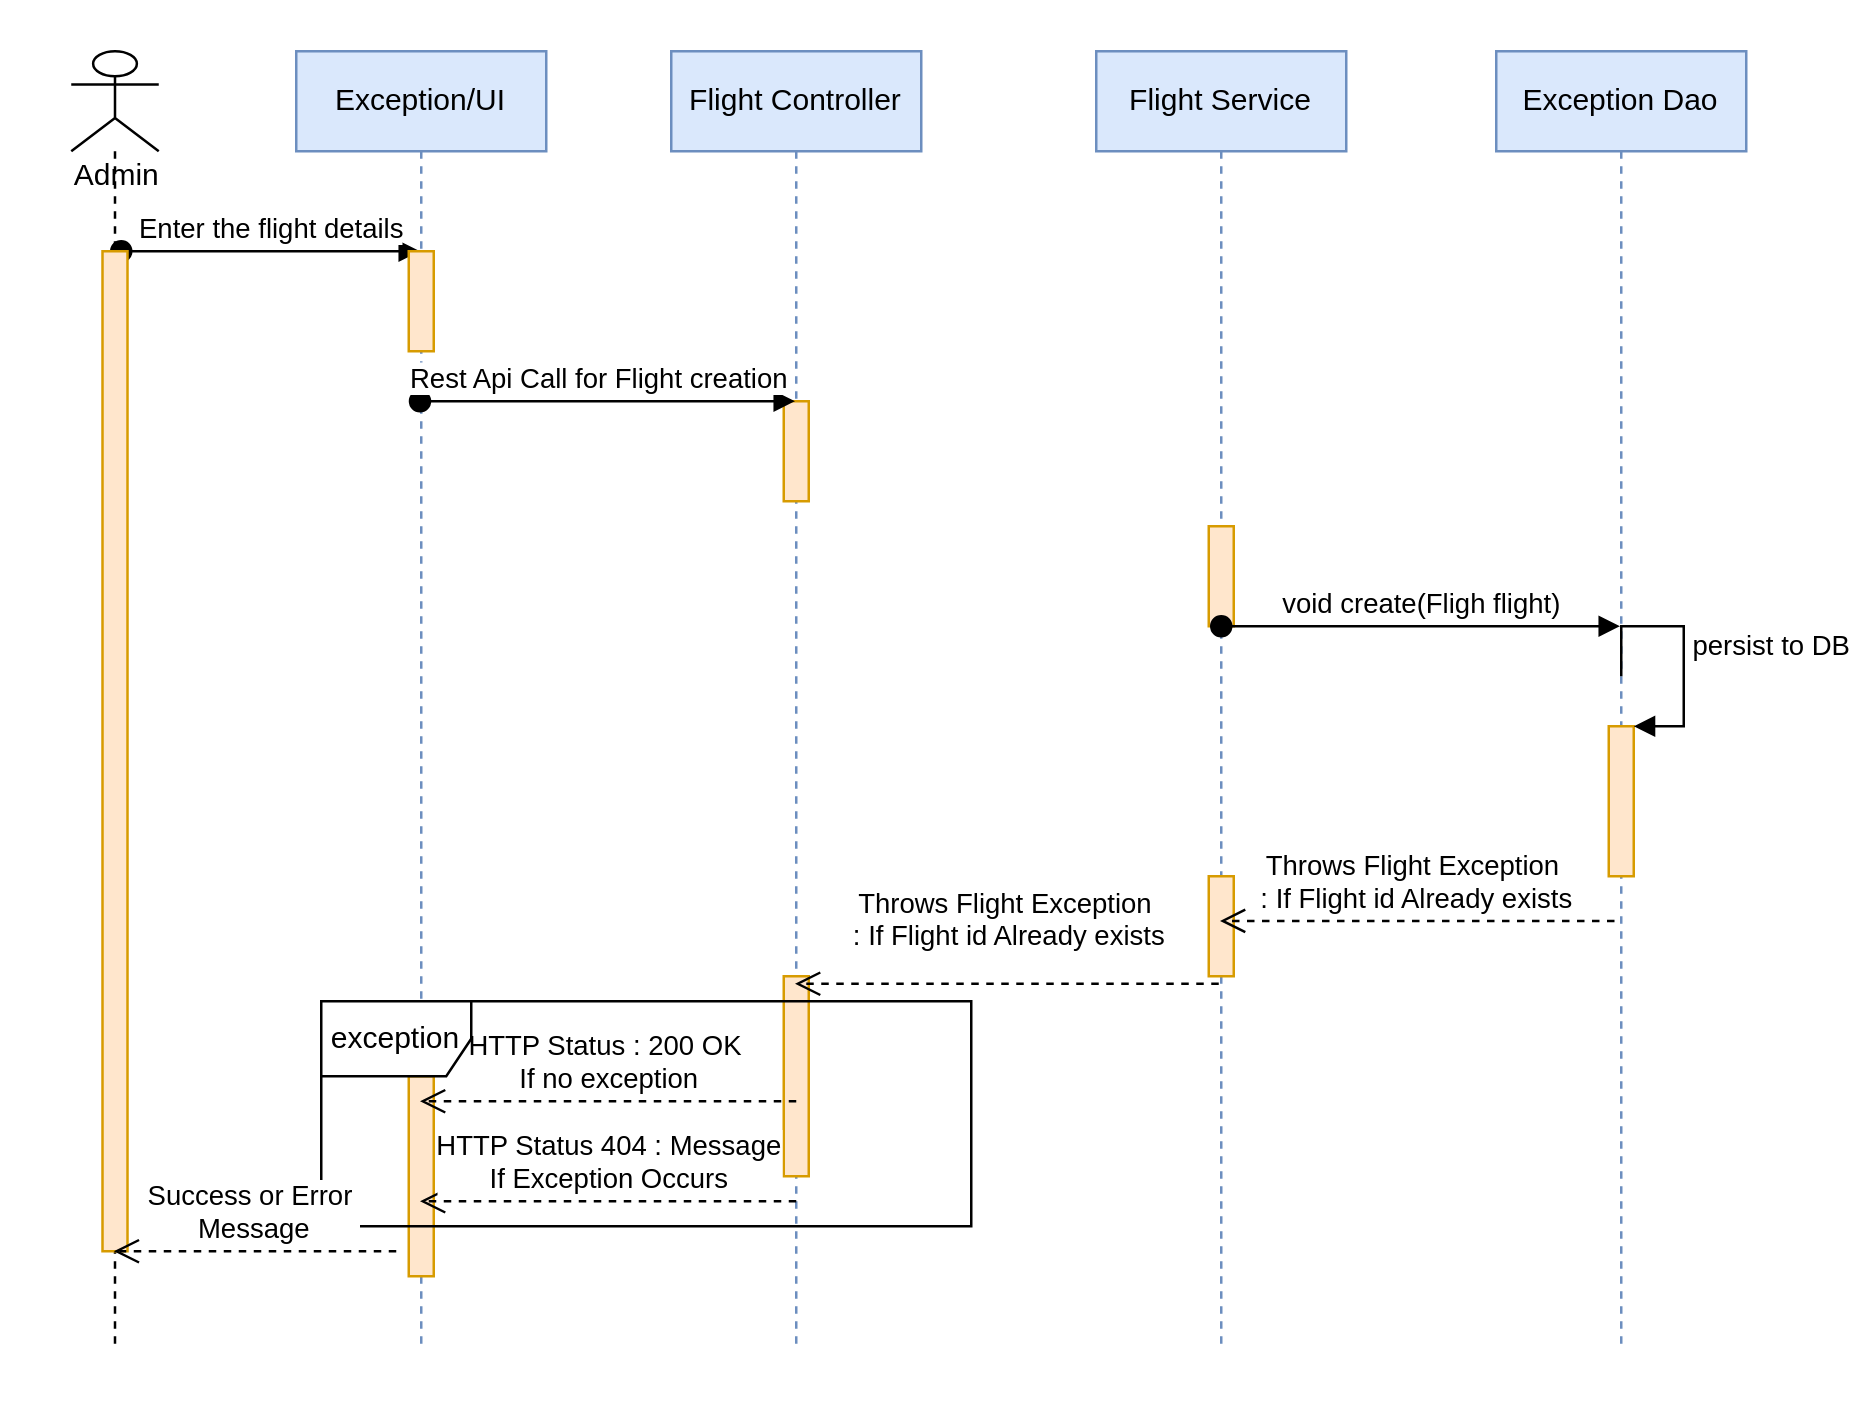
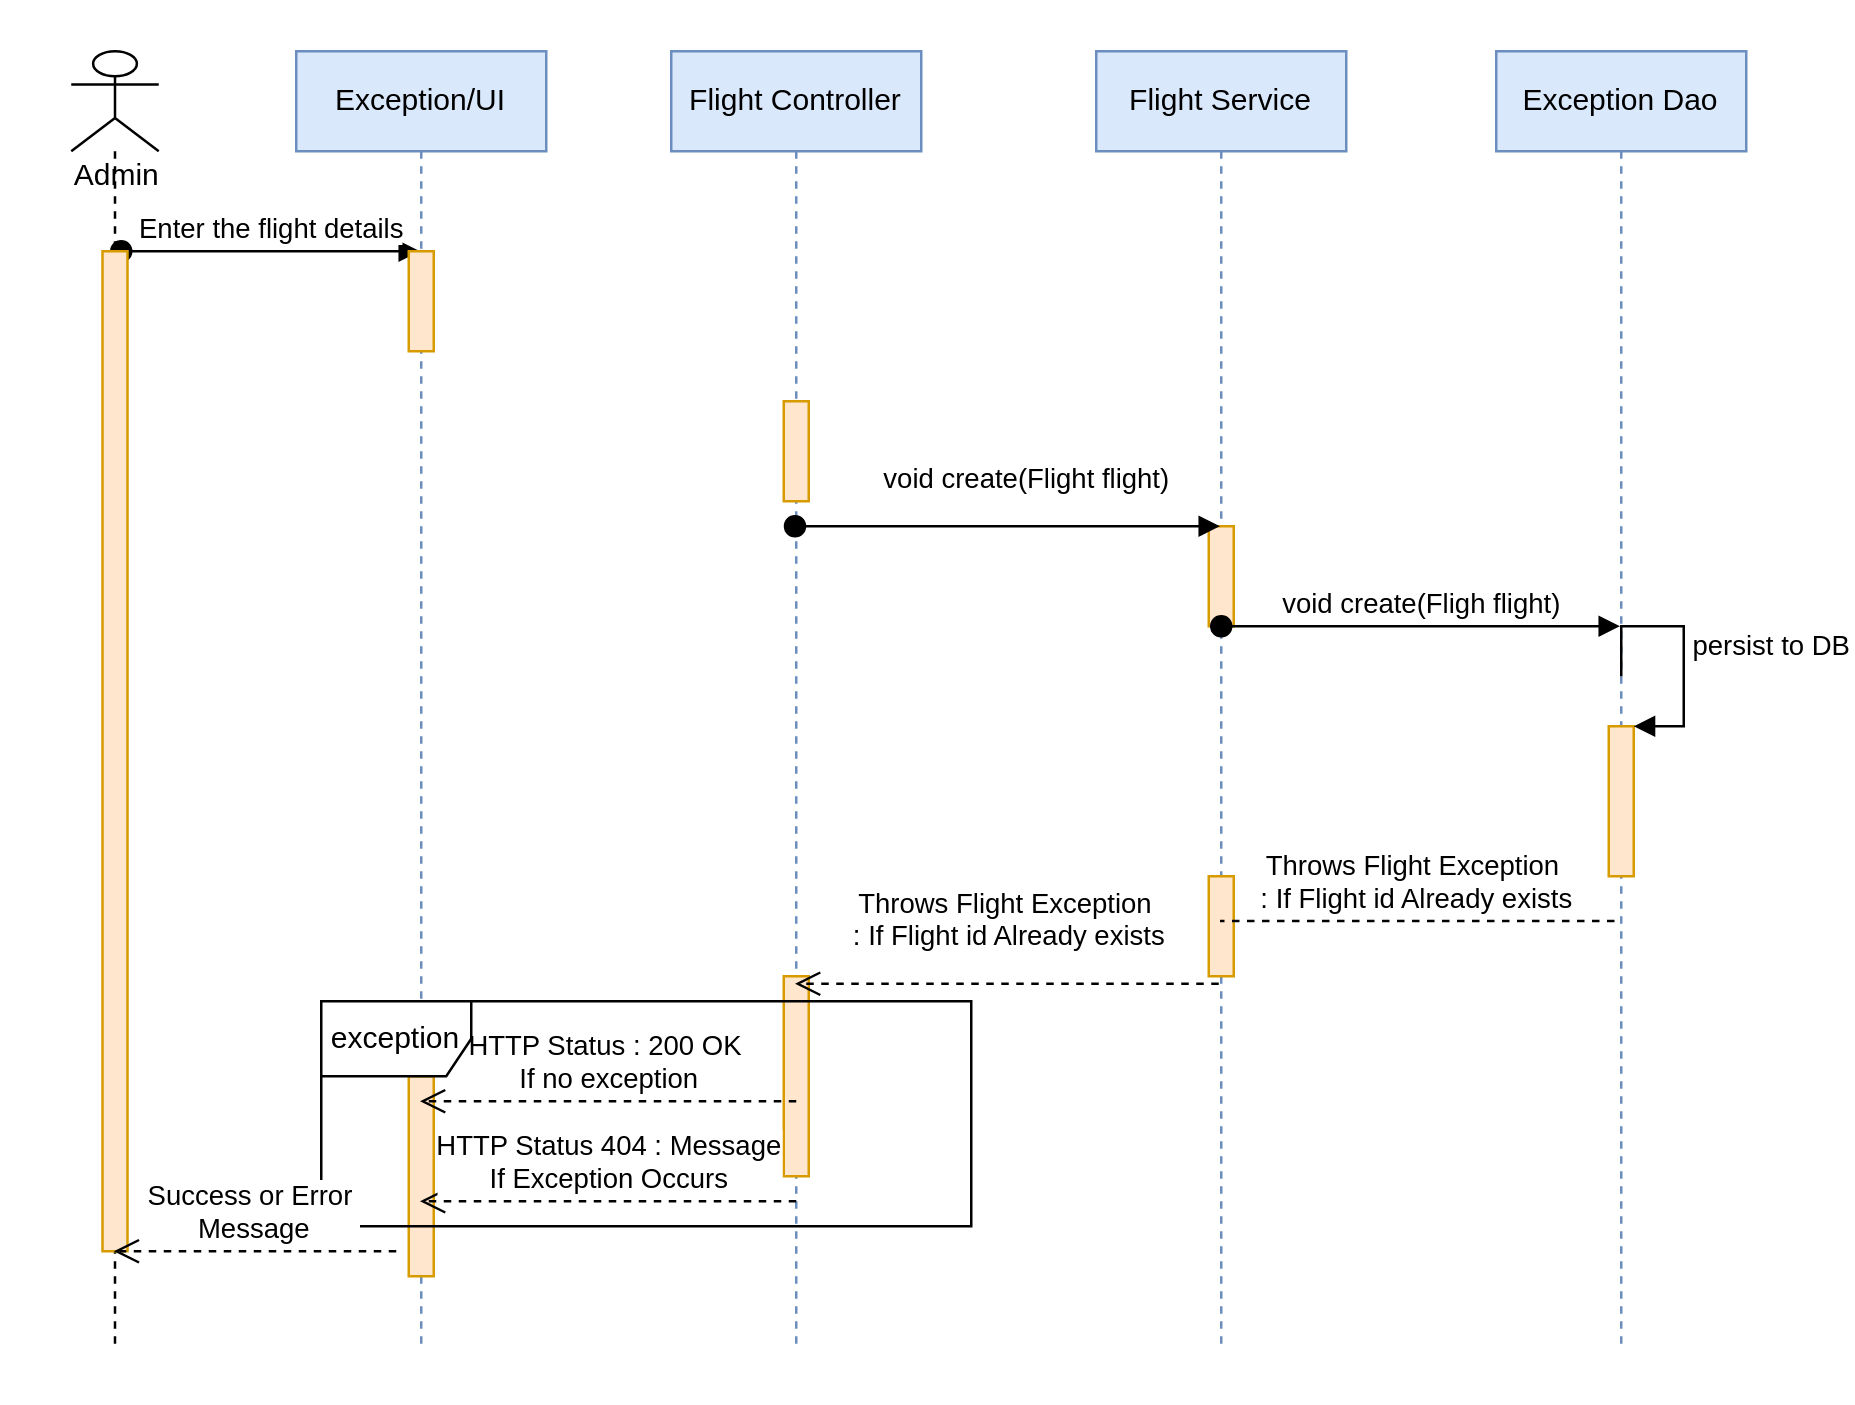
  <mxCell id="0" />
  <mxCell id="1" parent="0" />
  <mxCell id="2" value="" style="shape=umlLifeline;participant=umlActor;perimeter=lifelinePerimeter;whiteSpace=wrap;html=1;container=1;collapsible=0;recursiveResize=0;verticalAlign=top;spacingTop=36;labelBackgroundColor=#ffffff;outlineConnect=0;" vertex="1" parent="1"><mxGeometry x="28" y="20" width="35" height="520" as="geometry" /></mxCell>
  <mxCell id="3" value="Admin" style="text;html=1;align=center;verticalAlign=middle;resizable=0;points=[];autosize=1;" vertex="1" parent="2"><mxGeometry x="-7.5" y="40" width="50" height="20" as="geometry" /></mxCell>
  <mxCell id="4" value="Enter the flight details" style="html=1;verticalAlign=bottom;startArrow=oval;startFill=1;endArrow=block;startSize=8;" edge="1" parent="2" target="6"><mxGeometry width="60" relative="1" as="geometry"><mxPoint x="20" y="80" as="sourcePoint" /><mxPoint x="80" y="80" as="targetPoint" /></mxGeometry></mxCell>
  <mxCell id="5" value="" style="html=1;points=[];perimeter=orthogonalPerimeter;fillColor=#ffe6cc;strokeColor=#d79b00;" vertex="1" parent="2"><mxGeometry x="12.5" y="80" width="10" height="400" as="geometry" /></mxCell>
  <mxCell id="6" value="Exception/UI" style="shape=umlLifeline;perimeter=lifelinePerimeter;whiteSpace=wrap;html=1;container=1;collapsible=0;recursiveResize=0;outlineConnect=0;fillColor=#dae8fc;strokeColor=#6c8ebf;" vertex="1" parent="1"><mxGeometry x="118" y="20" width="100" height="520" as="geometry" /></mxCell>
  <mxCell id="7" value="" style="html=1;points=[];perimeter=orthogonalPerimeter;fillColor=#ffe6cc;strokeColor=#d79b00;" vertex="1" parent="6"><mxGeometry x="45" y="80" width="10" height="40" as="geometry" /></mxCell>
  <mxCell id="8" value="" style="html=1;points=[];perimeter=orthogonalPerimeter;fillColor=#ffe6cc;strokeColor=#d79b00;" vertex="1" parent="6"><mxGeometry x="45" y="410" width="10" height="80" as="geometry" /></mxCell>
  <mxCell id="9" value="Flight Controller" style="shape=umlLifeline;perimeter=lifelinePerimeter;whiteSpace=wrap;html=1;container=1;collapsible=0;recursiveResize=0;outlineConnect=0;fillColor=#dae8fc;strokeColor=#6c8ebf;" vertex="1" parent="1"><mxGeometry x="268" y="20" width="100" height="520" as="geometry" /></mxCell>
  <mxCell id="10" value="" style="html=1;points=[];perimeter=orthogonalPerimeter;fillColor=#ffe6cc;strokeColor=#d79b00;" vertex="1" parent="9"><mxGeometry x="45" y="140" width="10" height="40" as="geometry" /></mxCell>
  <mxCell id="11" value="" style="html=1;points=[];perimeter=orthogonalPerimeter;fillColor=#ffe6cc;strokeColor=#d79b00;" vertex="1" parent="9"><mxGeometry x="45" y="370" width="10" height="80" as="geometry" /></mxCell>
  <mxCell id="12" value="Flight Service" style="shape=umlLifeline;perimeter=lifelinePerimeter;whiteSpace=wrap;html=1;container=1;collapsible=0;recursiveResize=0;outlineConnect=0;fillColor=#dae8fc;strokeColor=#6c8ebf;" vertex="1" parent="1"><mxGeometry x="438" y="20" width="100" height="520" as="geometry" /></mxCell>
  <mxCell id="13" value="" style="html=1;points=[];perimeter=orthogonalPerimeter;fillColor=#ffe6cc;strokeColor=#d79b00;" vertex="1" parent="12"><mxGeometry x="45" y="190" width="10" height="40" as="geometry" /></mxCell>
  <mxCell id="14" value="void create(Fligh flight)" style="html=1;verticalAlign=bottom;startArrow=oval;startFill=1;endArrow=block;startSize=8;" edge="1" parent="12" target="16"><mxGeometry width="60" relative="1" as="geometry"><mxPoint x="50" y="230" as="sourcePoint" /><mxPoint x="110" y="230" as="targetPoint" /></mxGeometry></mxCell>
  <mxCell id="15" value="" style="html=1;points=[];perimeter=orthogonalPerimeter;fillColor=#ffe6cc;strokeColor=#d79b00;" vertex="1" parent="12"><mxGeometry x="45" y="330" width="10" height="40" as="geometry" /></mxCell>
  <mxCell id="16" value="Exception Dao" style="shape=umlLifeline;perimeter=lifelinePerimeter;whiteSpace=wrap;html=1;container=1;collapsible=0;recursiveResize=0;outlineConnect=0;fillColor=#dae8fc;strokeColor=#6c8ebf;" vertex="1" parent="1"><mxGeometry x="598" y="20" width="100" height="520" as="geometry" /></mxCell>
  <mxCell id="17" value="" style="html=1;points=[];perimeter=orthogonalPerimeter;fillColor=#ffe6cc;strokeColor=#d79b00;" vertex="1" parent="16"><mxGeometry x="45" y="270" width="10" height="60" as="geometry" /></mxCell>
  <mxCell id="18" value="persist to DB" style="edgeStyle=orthogonalEdgeStyle;html=1;align=left;spacingLeft=2;endArrow=block;rounded=0;entryX=1;entryY=0;" edge="1" target="17" parent="16"><mxGeometry relative="1" as="geometry"><mxPoint x="50" y="250" as="sourcePoint" /><Array as="points"><mxPoint x="50" y="230" /><mxPoint x="75" y="230" /><mxPoint x="75" y="270" /></Array></mxGeometry></mxCell>
- <mxCell id="19" value="Rest Api Call for Flight creation" style="html=1;verticalAlign=bottom;startArrow=oval;startFill=1;endArrow=block;startSize=8;" edge="1" parent="1" source="6" target="9"><mxGeometry x="0.073" y="-10" width="60" relative="1" as="geometry"><mxPoint x="168" y="180" as="sourcePoint" /><mxPoint x="228" y="180" as="targetPoint" /><Array as="points"><mxPoint x="248" y="160" /></Array><mxPoint x="-9" y="-10" as="offset" /></mxGeometry></mxCell>
- <mxCell id="21" value="Throws Flight Exception&amp;nbsp;&lt;br&gt;: If Flight id Already exists" style="html=1;verticalAlign=bottom;endArrow=open;dashed=1;endSize=8;exitX=0.473;exitY=0.669;exitDx=0;exitDy=0;exitPerimeter=0;" edge="1" parent="1" source="16" target="12"><mxGeometry relative="1" as="geometry"><mxPoint x="638" y="340" as="sourcePoint" /><mxPoint x="494" y="340" as="targetPoint" /></mxGeometry></mxCell>
+ <mxCell id="20" value="void create(Flight flight)" style="html=1;verticalAlign=bottom;startArrow=oval;startFill=1;endArrow=block;startSize=8;" edge="1" parent="1" source="9" target="12"><mxGeometry x="0.065" y="10" width="60" relative="1" as="geometry"><mxPoint x="318" y="250" as="sourcePoint" /><mxPoint x="378" y="250" as="targetPoint" /><Array as="points"><mxPoint x="408" y="210" /></Array><mxPoint x="1" as="offset" /></mxGeometry></mxCell>
+ <mxCell id="21" value="Throws Flight Exception&amp;nbsp;&lt;br&gt;: If Flight id Already exists" style="html=1;verticalAlign=bottom;endArrow=none;dashed=1;endSize=8;exitX=0.473;exitY=0.669;exitDx=0;exitDy=0;exitPerimeter=0;" edge="1" parent="1" source="16" target="12"><mxGeometry relative="1" as="geometry"><mxPoint x="638" y="340" as="sourcePoint" /><mxPoint x="494" y="340" as="targetPoint" /></mxGeometry></mxCell>
  <mxCell id="22" value="Throws Flight Exception&amp;nbsp;&lt;br&gt;: If Flight id Already exists" style="html=1;verticalAlign=bottom;endArrow=open;dashed=1;endSize=8;" edge="1" parent="1" target="9"><mxGeometry x="-0.014" y="-10" relative="1" as="geometry"><mxPoint x="487" y="393" as="sourcePoint" /><mxPoint x="318" y="390" as="targetPoint" /><mxPoint as="offset" /></mxGeometry></mxCell>
  <mxCell id="23" value="HTTP Status : 200 OK&amp;nbsp;&lt;br&gt;If no exception" style="html=1;verticalAlign=bottom;endArrow=open;dashed=1;endSize=8;" edge="1" parent="1" target="6"><mxGeometry relative="1" as="geometry"><mxPoint x="318" y="440" as="sourcePoint" /><mxPoint x="238" y="440" as="targetPoint" /></mxGeometry></mxCell>
  <mxCell id="24" value="HTTP Status 404 : Message&lt;br&gt;If Exception Occurs" style="html=1;verticalAlign=bottom;endArrow=open;dashed=1;endSize=8;" edge="1" parent="1"><mxGeometry relative="1" as="geometry"><mxPoint x="318" y="480" as="sourcePoint" /><mxPoint x="167.5" y="480" as="targetPoint" /></mxGeometry></mxCell>
  <mxCell id="25" value="exception" style="shape=umlFrame;whiteSpace=wrap;html=1;" vertex="1" parent="1"><mxGeometry x="128" y="400" width="260" height="90" as="geometry" /></mxCell>
  <mxCell id="26" value="Success or Error&amp;nbsp;&lt;br&gt;Message" style="html=1;verticalAlign=bottom;endArrow=open;dashed=1;endSize=8;" edge="1" parent="1" target="2"><mxGeometry relative="1" as="geometry"><mxPoint x="158" y="500" as="sourcePoint" /><mxPoint x="78" y="500" as="targetPoint" /></mxGeometry></mxCell>
